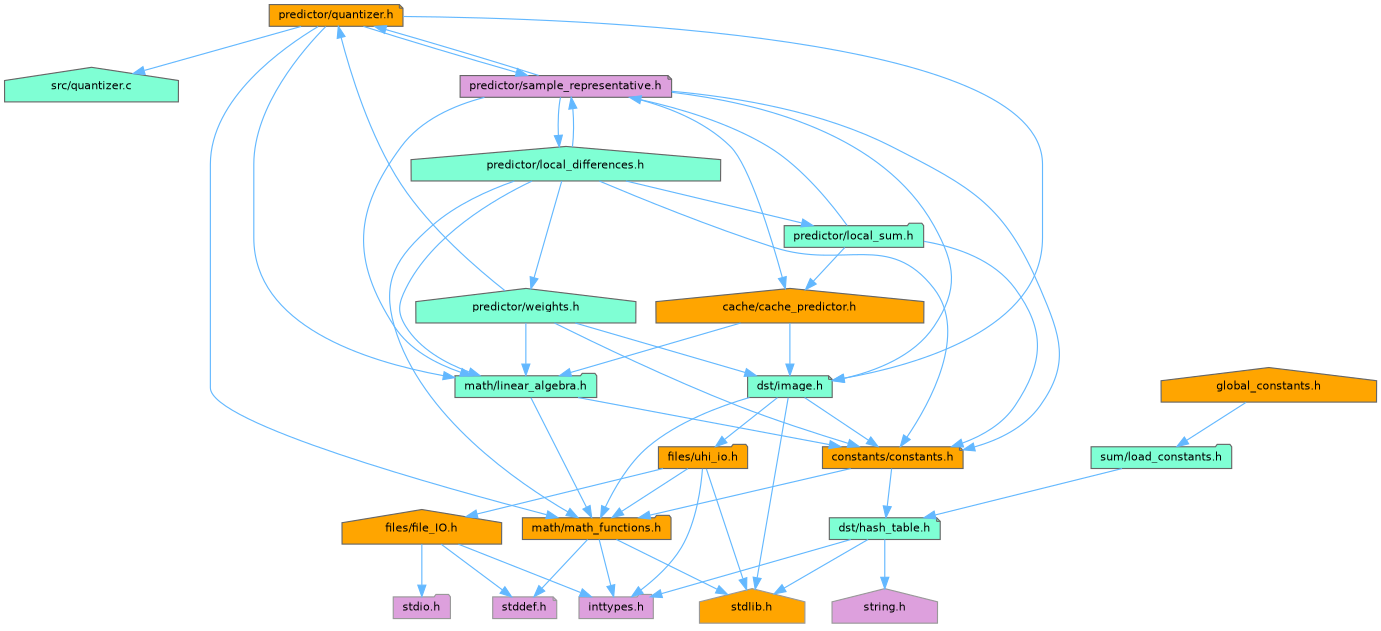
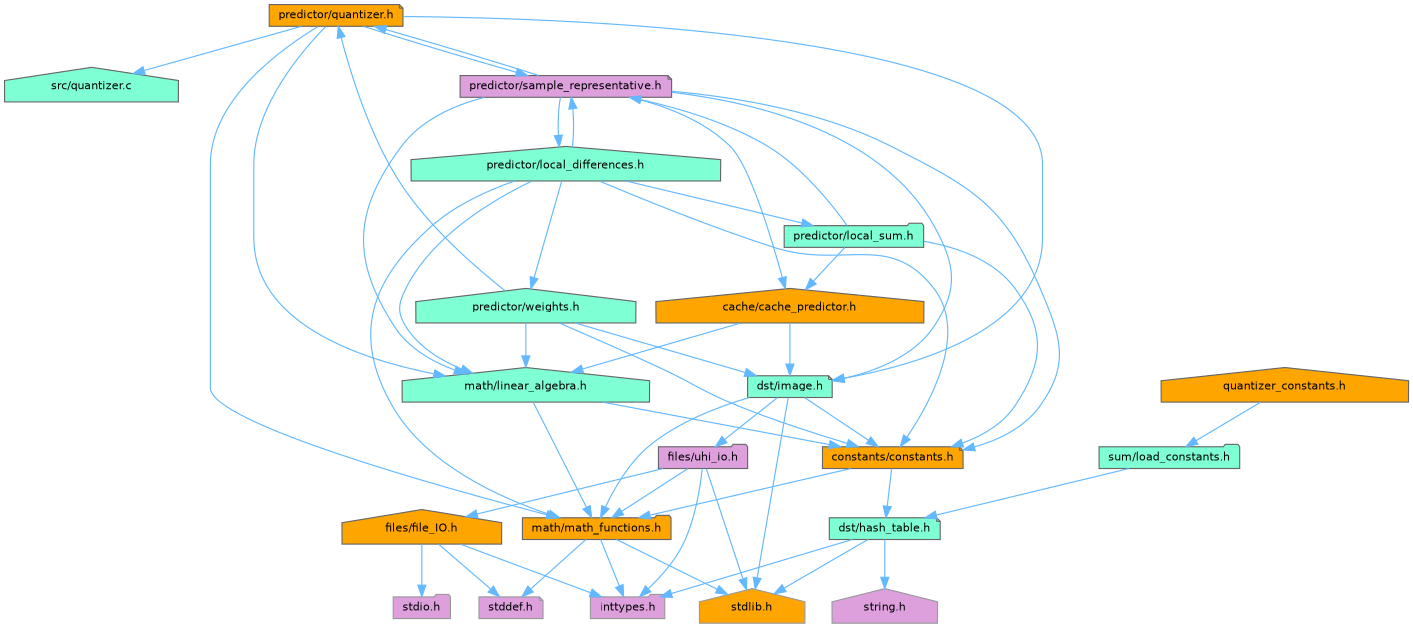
  digraph {
    node [color=grey40 fillcolor=aquamarine fontname=Helvetica fontsize=10 shape=house style=filled]
    edge [color=steelblue1 fontname=Helvetica fontsize=10 labelfontname=Helvetica labelfontsize=10 style=solid]
    n1 [color=gray40 fontcolor=black height=0.2 label="src/quantizer.c" width=0.4]
    n2 [fillcolor=orange height=0.2 label="predictor/quantizer.h" shape=note width=0.4]
    n3 [height=0.2 label="dst/image.h" shape=note width=0.4]
    n4 [fillcolor=orange height=0.2 label="math/math_functions.h" shape=folder width=0.4]
-   n5 [height=0.2 label="math/linear_algebra.h" shape=folder width=0.4]
+   n5 [height=0.2 label="math/linear_algebra.h" width=0.4]
    n6 [fillcolor=plum height=0.2 label="predictor/sample_representative.h" shape=note width=0.4]
    n7 [color=grey60 fillcolor=orange height=0.2 label="stdlib.h" width=0.4]
    n8 [fillcolor=orange height=0.2 label="constants/constants.h" shape=note width=0.4]
-   n9 [fillcolor=orange height=0.2 label="files/uhi_io.h" shape=folder width=0.4]
+   n9 [fillcolor=plum height=0.2 label="files/uhi_io.h" shape=folder width=0.4]
    n10 [color=grey60 fillcolor=plum height=0.2 label="inttypes.h" shape=folder width=0.4]
    n11 [color=grey60 fillcolor=plum height=0.2 label="stddef.h" shape=note width=0.4]
    n12 [fillcolor=orange height=0.2 label="cache/cache_predictor.h" width=0.4]
    n13 [height=0.2 label="predictor/local_differences.h" width=0.4]
    n14 [height=0.2 label="dst/hash_table.h" shape=note width=0.4]
    n15 [fillcolor=orange height=0.2 label="files/file_IO.h" width=0.4]
-   n16 [fillcolor=orange height=0.2 label="global_constants.h" width=0.4]
+   n16 [fillcolor=orange height=0.2 label="quantizer_constants.h" width=0.4]
    n17 [height=0.2 label="sum/load_constants.h" shape=folder width=0.4]
    n18 [color=grey60 fillcolor=plum height=0.2 label="string.h" width=0.4]
    n19 [color=grey60 fillcolor=plum height=0.2 label="stdio.h" shape=folder width=0.4]
    n20 [height=0.2 label="predictor/local_sum.h" shape=folder width=0.4]
    n21 [height=0.2 label="predictor/weights.h" width=0.4]
    n2 -> n1
    n2 -> n3
    n2 -> n4
    n2 -> n5
    n2 -> n6
    n3 -> n4
    n3 -> n7
    n3 -> n8
    n3 -> n9
    n4 -> n7
    n4 -> n10
    n4 -> n11
    n5 -> n4
    n5 -> n8
    n6 -> n2
    n6 -> n3
    n6 -> n5
    n6 -> n8
    n6 -> n12
    n6 -> n13
    n8 -> n4
    n8 -> n14
    n9 -> n4
    n9 -> n7
    n9 -> n10
    n9 -> n15
    n12 -> n3
    n12 -> n5
    n13 -> n4
    n13 -> n5
    n13 -> n6
    n13 -> n8
    n13 -> n20
    n13 -> n21
    n14 -> n7
    n14 -> n10
    n14 -> n18
    n15 -> n10
    n15 -> n11
    n15 -> n19
    n16 -> n17
    n17 -> n14
    n20 -> n6
    n20 -> n8
    n20 -> n12
    n21 -> n2
    n21 -> n3
    n21 -> n5
    n21 -> n8
  }
